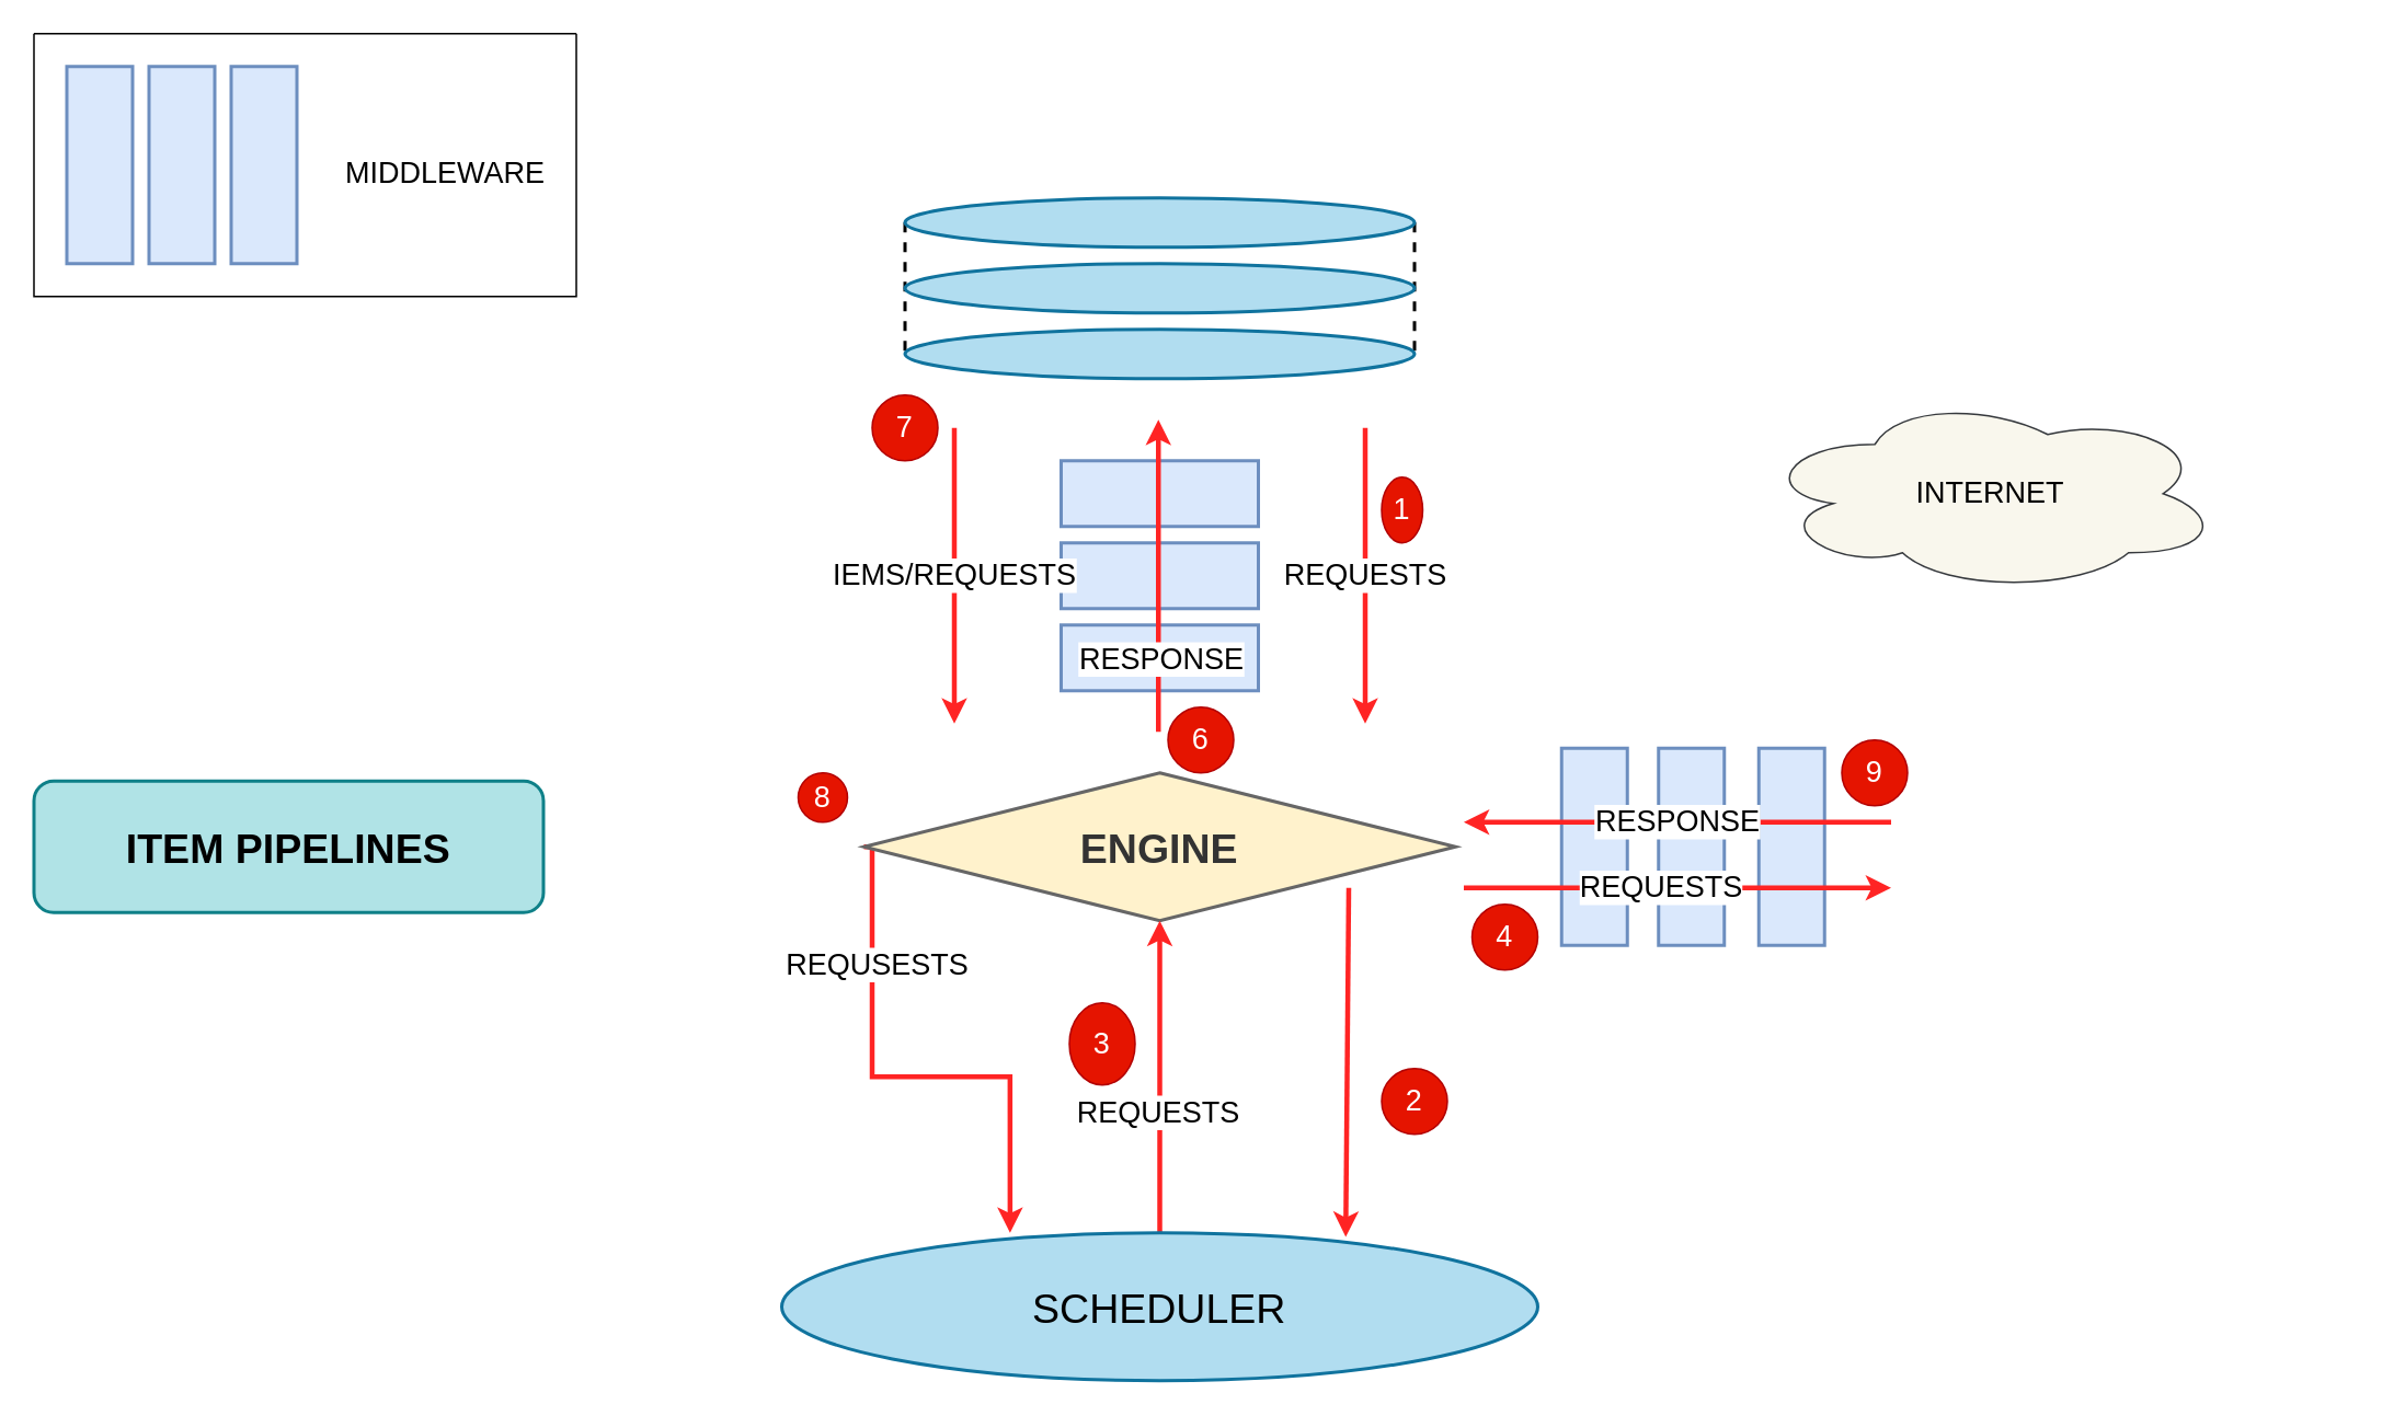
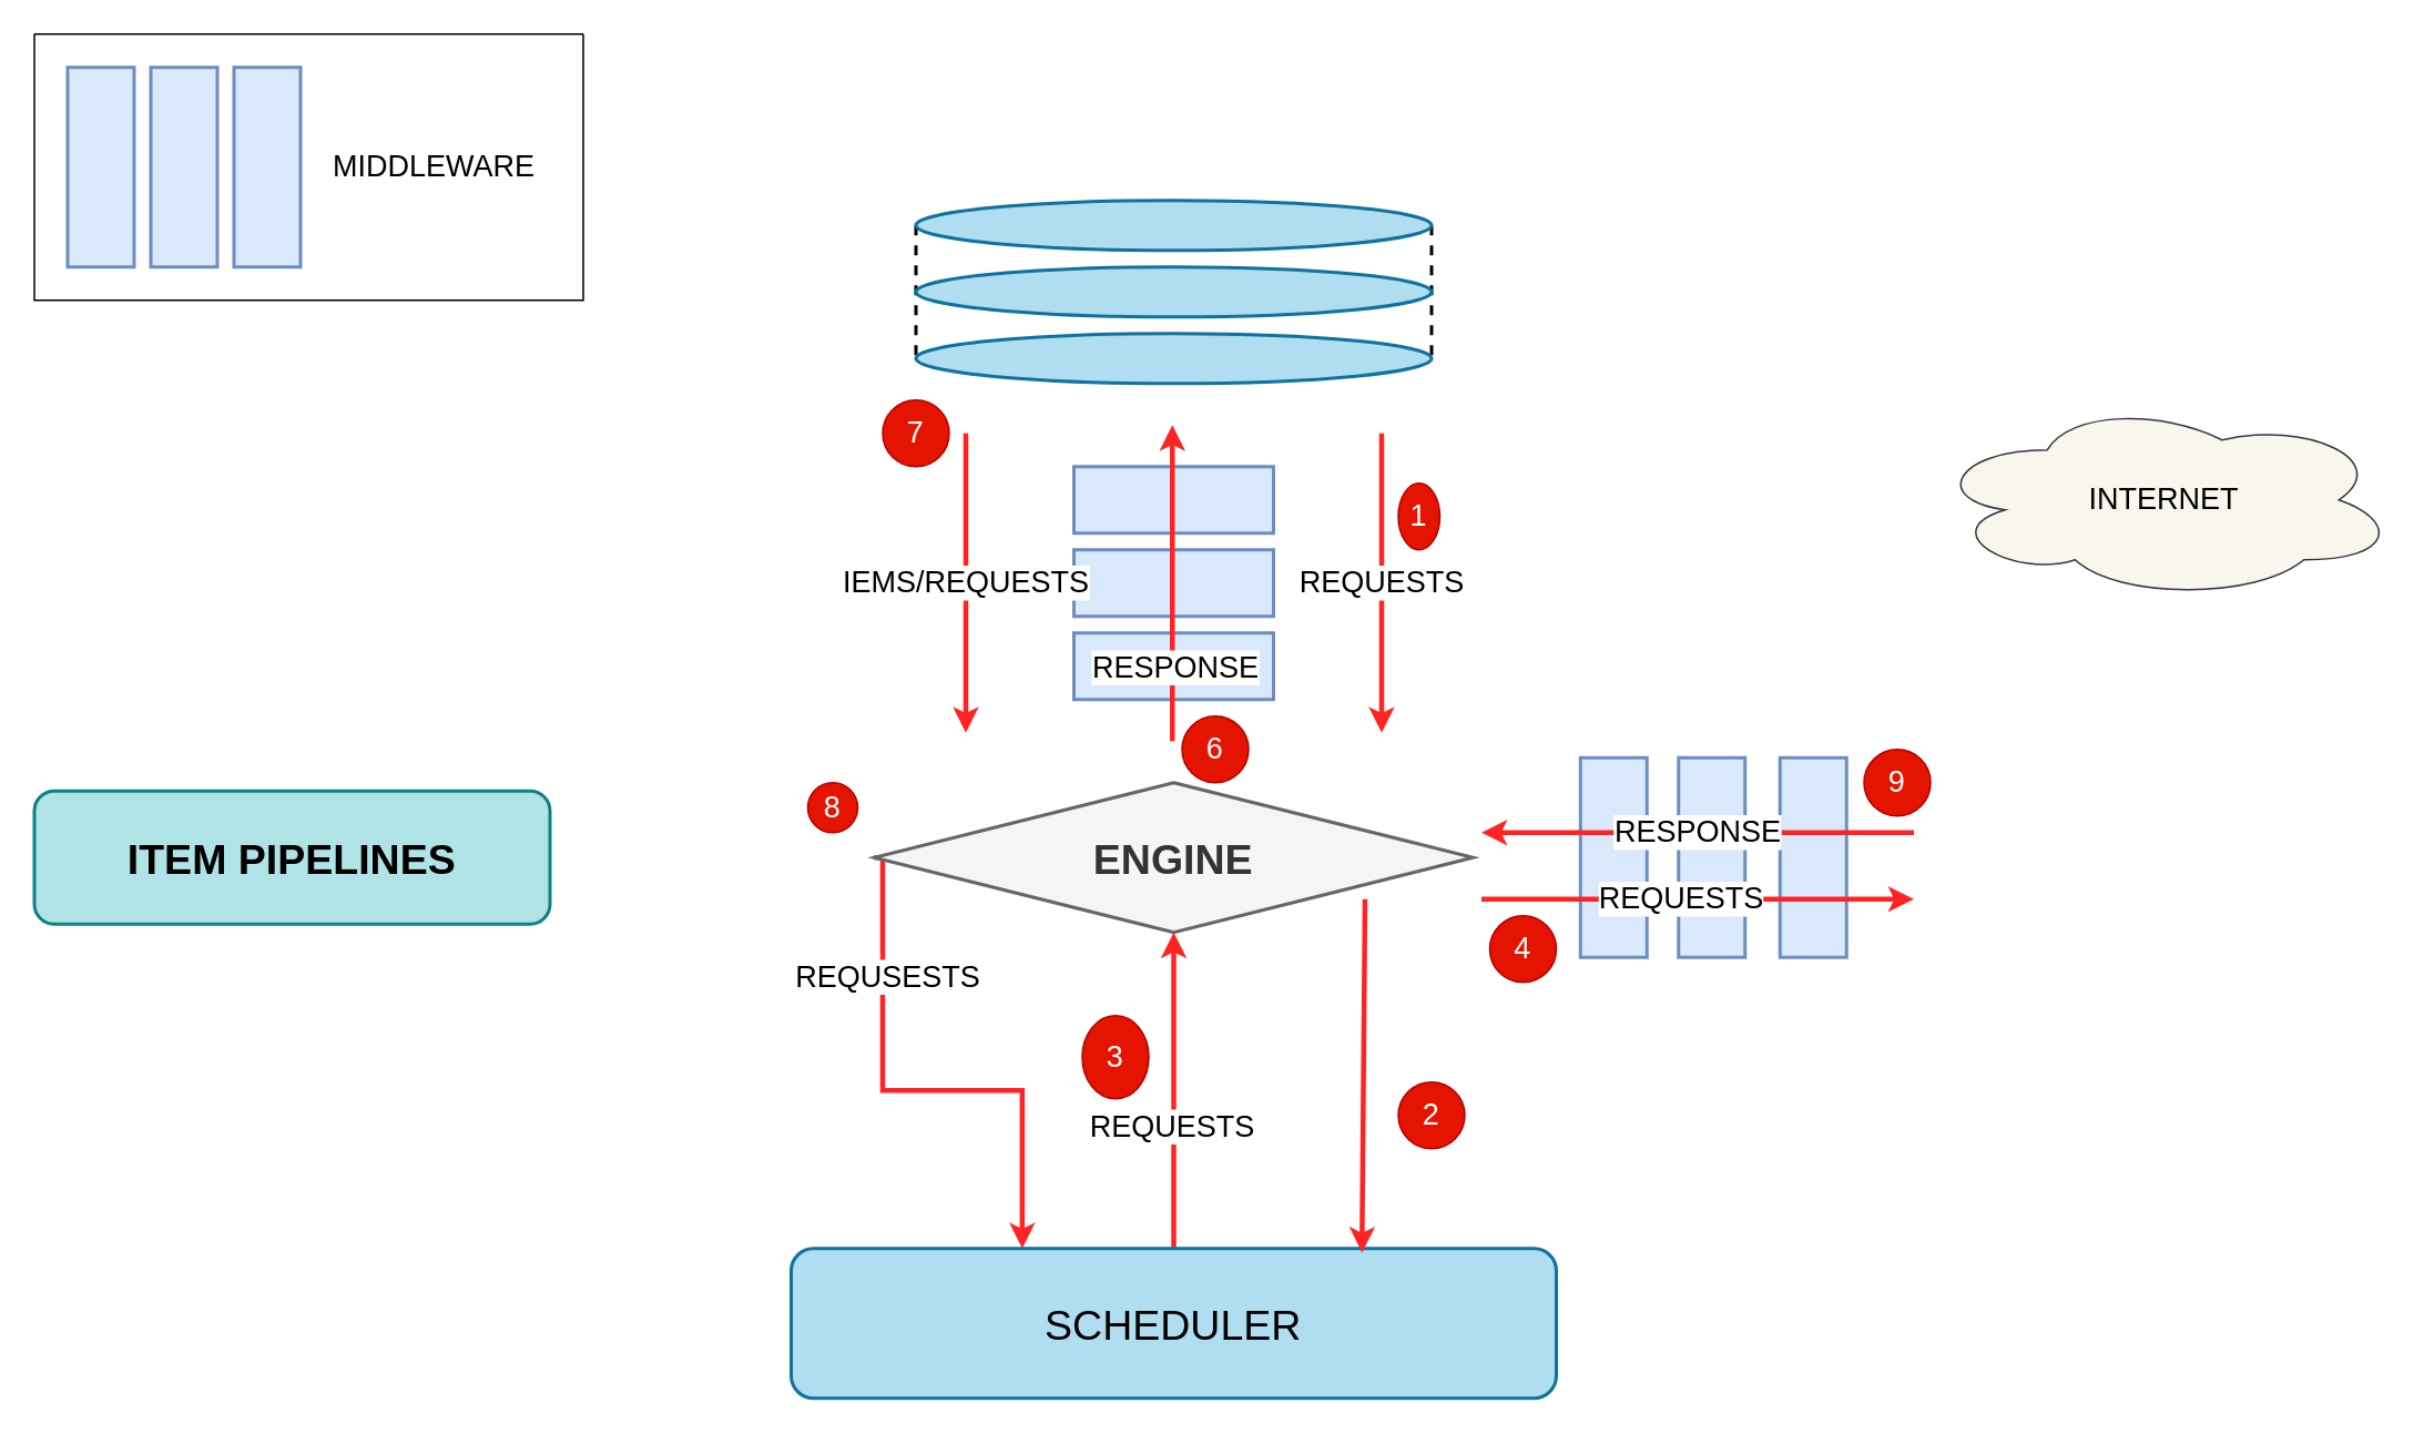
  <mxCell id="0" />
  <mxCell id="1" parent="0" />
  <mxCell id="2" value="&lt;font style=&quot;font-size: 25px;&quot;&gt;&lt;b&gt;ITEM PIPELINES&lt;/b&gt;&lt;/font&gt;" style="whiteSpace=wrap;html=1;strokeWidth=2;fillColor=#b0e3e6;strokeColor=#0e8088;rounded=1;" vertex="1" parent="1"><mxGeometry x="20" y="475" width="310" height="80" as="geometry" /></mxCell>
  <mxCell id="3" style="edgeStyle=orthogonalEdgeStyle;rounded=0;orthogonalLoop=1;jettySize=auto;html=1;exitX=0;exitY=0.5;exitDx=0;exitDy=0;entryX=0.302;entryY=0;entryDx=0;entryDy=0;entryPerimeter=0;strokeWidth=3;strokeColor=#FF2424;" edge="1" parent="1" source="5" target="19"><mxGeometry relative="1" as="geometry"><Array as="points"><mxPoint x="530" y="515" /><mxPoint x="530" y="655" /><mxPoint x="614" y="655" /></Array></mxGeometry></mxCell>
  <mxCell id="4" value="&lt;font style=&quot;font-size: 18px;&quot;&gt;REQUSESTS&lt;/font&gt;" style="edgeLabel;html=1;align=center;verticalAlign=middle;resizable=0;points=[];" vertex="1" connectable="0" parent="3"><mxGeometry x="-0.531" y="2" relative="1" as="geometry"><mxPoint as="offset" /></mxGeometry></mxCell>
- <mxCell id="5" value="&lt;font style=&quot;font-size: 25px;&quot;&gt;&lt;b&gt;ENGINE&lt;/b&gt;&lt;/font&gt;" style="rhombus;whiteSpace=wrap;html=1;strokeWidth=2;fillColor=#fff2cc;fontColor=#333333;strokeColor=#666666;" vertex="1" parent="1"><mxGeometry x="525" y="470" width="360" height="90" as="geometry" /></mxCell>
+ <mxCell id="5" value="&lt;font style=&quot;font-size: 25px;&quot;&gt;&lt;b&gt;ENGINE&lt;/b&gt;&lt;/font&gt;" style="rhombus;whiteSpace=wrap;html=1;strokeWidth=2;fillColor=#f5f5f5;fontColor=#333333;strokeColor=#666666;" vertex="1" parent="1"><mxGeometry x="525" y="470" width="360" height="90" as="geometry" /></mxCell>
  <mxCell id="6" style="edgeStyle=orthogonalEdgeStyle;rounded=0;orthogonalLoop=1;jettySize=auto;html=1;exitX=0;exitY=0.5;exitDx=0;exitDy=0;entryX=0;entryY=0.5;entryDx=0;entryDy=0;strokeWidth=2;dashed=1;endArrow=none;endFill=0;" edge="1" parent="1" source="8" target="10"><mxGeometry relative="1" as="geometry"><Array as="points"><mxPoint x="550" y="170" /><mxPoint x="550" y="170" /></Array></mxGeometry></mxCell>
  <mxCell id="7" style="edgeStyle=orthogonalEdgeStyle;rounded=0;orthogonalLoop=1;jettySize=auto;html=1;exitX=1;exitY=0.5;exitDx=0;exitDy=0;entryX=1;entryY=0.5;entryDx=0;entryDy=0;strokeWidth=2;endArrow=none;endFill=0;dashed=1;" edge="1" parent="1" source="8" target="10"><mxGeometry relative="1" as="geometry"><Array as="points"><mxPoint x="860" y="180" /><mxPoint x="860" y="180" /></Array></mxGeometry></mxCell>
  <mxCell id="8" value="" style="ellipse;whiteSpace=wrap;html=1;strokeWidth=2;fillColor=#b1ddf0;strokeColor=#10739e;" vertex="1" parent="1"><mxGeometry x="550" y="120" width="310" height="30" as="geometry" /></mxCell>
  <mxCell id="9" value="" style="ellipse;whiteSpace=wrap;html=1;strokeWidth=2;fillColor=#b1ddf0;strokeColor=#10739e;" vertex="1" parent="1"><mxGeometry x="550" y="160" width="310" height="30" as="geometry" /></mxCell>
  <mxCell id="10" value="" style="ellipse;whiteSpace=wrap;html=1;strokeWidth=2;fillColor=#b1ddf0;strokeColor=#10739e;" vertex="1" parent="1"><mxGeometry x="550" y="200" width="310" height="30" as="geometry" /></mxCell>
  <mxCell id="11" value="" style="rounded=0;whiteSpace=wrap;html=1;strokeWidth=2;fillColor=#dae8fc;strokeColor=#6c8ebf;" vertex="1" parent="1"><mxGeometry x="645" y="280" width="120" height="40" as="geometry" /></mxCell>
  <mxCell id="12" value="" style="rounded=0;whiteSpace=wrap;html=1;strokeWidth=2;fillColor=#dae8fc;strokeColor=#6c8ebf;" vertex="1" parent="1"><mxGeometry x="645" y="330" width="120" height="40" as="geometry" /></mxCell>
  <mxCell id="13" value="" style="rounded=0;whiteSpace=wrap;html=1;strokeWidth=2;fillColor=#dae8fc;strokeColor=#6c8ebf;" vertex="1" parent="1"><mxGeometry x="645" y="380" width="120" height="40" as="geometry" /></mxCell>
  <mxCell id="14" value="" style="rounded=0;whiteSpace=wrap;html=1;strokeWidth=2;direction=north;fillColor=#dae8fc;strokeColor=#6c8ebf;" vertex="1" parent="1"><mxGeometry x="949.5" y="455" width="40" height="120" as="geometry" /></mxCell>
  <mxCell id="15" value="" style="rounded=0;whiteSpace=wrap;html=1;strokeWidth=2;direction=north;fillColor=#dae8fc;strokeColor=#6c8ebf;" vertex="1" parent="1"><mxGeometry x="1008.5" y="455" width="40" height="120" as="geometry" /></mxCell>
  <mxCell id="16" value="" style="rounded=0;whiteSpace=wrap;html=1;strokeWidth=2;direction=north;fillColor=#dae8fc;strokeColor=#6c8ebf;" vertex="1" parent="1"><mxGeometry x="1069.5" y="455" width="40" height="120" as="geometry" /></mxCell>
  <mxCell id="17" style="edgeStyle=orthogonalEdgeStyle;rounded=0;orthogonalLoop=1;jettySize=auto;html=1;exitX=0.5;exitY=0;exitDx=0;exitDy=0;entryX=0.5;entryY=1;entryDx=0;entryDy=0;strokeWidth=3;strokeColor=#FF2424;" edge="1" parent="1" source="19" target="5"><mxGeometry relative="1" as="geometry" /></mxCell>
  <mxCell id="18" value="&lt;font style=&quot;font-size: 18px;&quot;&gt;REQUESTS&lt;/font&gt;" style="edgeLabel;html=1;align=center;verticalAlign=middle;resizable=0;points=[];" vertex="1" connectable="0" parent="17"><mxGeometry x="-0.216" y="2" relative="1" as="geometry"><mxPoint as="offset" /></mxGeometry></mxCell>
- <mxCell id="19" value="&lt;font style=&quot;font-size: 25px;&quot;&gt;SCHEDULER&lt;/font&gt;" style="ellipse;whiteSpace=wrap;html=1;strokeWidth=2;fillColor=#b1ddf0;strokeColor=#10739e;" vertex="1" parent="1"><mxGeometry x="475" y="750" width="460" height="90" as="geometry" /></mxCell>
+ <mxCell id="19" value="&lt;font style=&quot;font-size: 25px;&quot;&gt;SCHEDULER&lt;/font&gt;" style="whiteSpace=wrap;html=1;strokeWidth=2;fillColor=#b1ddf0;strokeColor=#10739e;rounded=1;" vertex="1" parent="1"><mxGeometry x="475" y="750" width="460" height="90" as="geometry" /></mxCell>
  <mxCell id="20" value="&lt;font style=&quot;font-size: 18px;&quot;&gt;REQUESTS&lt;/font&gt;" style="endArrow=classic;html=1;rounded=0;strokeWidth=3;strokeColor=#FF2424;" edge="1" parent="1"><mxGeometry width="50" height="50" relative="1" as="geometry"><mxPoint x="830" y="260" as="sourcePoint" /><mxPoint x="830" y="440" as="targetPoint" /></mxGeometry></mxCell>
  <mxCell id="21" value="&lt;font style=&quot;font-size: 18px;&quot;&gt;IEMS/REQUESTS&lt;/font&gt;" style="endArrow=classic;html=1;rounded=0;strokeWidth=3;strokeColor=#FF2424;" edge="1" parent="1"><mxGeometry width="50" height="50" relative="1" as="geometry"><mxPoint x="580" y="260" as="sourcePoint" /><mxPoint x="580" y="440" as="targetPoint" /></mxGeometry></mxCell>
  <mxCell id="22" value="" style="endArrow=classic;html=1;rounded=0;strokeWidth=3;strokeColor=#FF2424;entryX=0.746;entryY=0.028;entryDx=0;entryDy=0;entryPerimeter=0;" edge="1" parent="1" target="19"><mxGeometry width="50" height="50" relative="1" as="geometry"><mxPoint x="820" y="540" as="sourcePoint" /><mxPoint x="820" y="720" as="targetPoint" /></mxGeometry></mxCell>
  <mxCell id="23" value="&lt;font style=&quot;font-size: 18px;&quot;&gt;REQUESTS&lt;/font&gt;" style="endArrow=classic;html=1;rounded=0;strokeWidth=3;strokeColor=#FF2424;" edge="1" parent="1"><mxGeometry x="-0.077" width="50" height="50" relative="1" as="geometry"><mxPoint x="890" y="540" as="sourcePoint" /><mxPoint x="1150" y="540" as="targetPoint" /><mxPoint as="offset" /></mxGeometry></mxCell>
  <mxCell id="24" value="&lt;font style=&quot;font-size: 18px;&quot;&gt;RESPONSE&lt;/font&gt;" style="endArrow=classic;html=1;rounded=0;strokeWidth=3;strokeColor=#FF2424;" edge="1" parent="1"><mxGeometry width="50" height="50" relative="1" as="geometry"><mxPoint x="1150" y="500" as="sourcePoint" /><mxPoint x="890" y="500" as="targetPoint" /></mxGeometry></mxCell>
  <mxCell id="25" value="" style="swimlane;startSize=0;" vertex="1" parent="1"><mxGeometry x="20" y="20" width="330" height="160" as="geometry" /></mxCell>
  <mxCell id="26" value="" style="rounded=0;whiteSpace=wrap;html=1;strokeWidth=2;direction=north;fillColor=#dae8fc;strokeColor=#6c8ebf;" vertex="1" parent="25"><mxGeometry x="70" y="20" width="40" height="120" as="geometry" /></mxCell>
  <mxCell id="27" value="" style="rounded=0;whiteSpace=wrap;html=1;strokeWidth=2;direction=north;fillColor=#dae8fc;strokeColor=#6c8ebf;" vertex="1" parent="25"><mxGeometry x="120" y="20" width="40" height="120" as="geometry" /></mxCell>
- <mxCell id="28" value="&lt;font style=&quot;font-size: 18px;&quot;&gt;MIDDLEWARE&lt;/font&gt;" style="text;html=1;align=center;verticalAlign=middle;resizable=0;points=[];autosize=1;strokeColor=none;fillColor=none;" vertex="1" parent="25"><mxGeometry x="180" y="65" width="140" height="40" as="geometry" /></mxCell>
+ <mxCell id="28" value="&lt;font style=&quot;font-size: 18px;&quot;&gt;MIDDLEWARE&lt;/font&gt;" style="text;html=1;align=center;verticalAlign=middle;resizable=0;points=[];autosize=1;strokeColor=none;fillColor=none;" vertex="1" parent="25"><mxGeometry x="170" y="60" width="140" height="40" as="geometry" /></mxCell>
  <mxCell id="29" value="" style="rounded=0;whiteSpace=wrap;html=1;strokeWidth=2;direction=north;fillColor=#dae8fc;strokeColor=#6c8ebf;" vertex="1" parent="25"><mxGeometry x="20" y="20" width="40" height="120" as="geometry" /></mxCell>
  <mxCell id="30" style="edgeStyle=orthogonalEdgeStyle;rounded=0;orthogonalLoop=1;jettySize=auto;html=1;exitX=0.5;exitY=0;exitDx=0;exitDy=0;entryX=0.5;entryY=1;entryDx=0;entryDy=0;strokeWidth=3;strokeColor=#FF2424;" edge="1" parent="1"><mxGeometry relative="1" as="geometry"><mxPoint x="704.17" y="445" as="sourcePoint" /><mxPoint x="704.17" y="255" as="targetPoint" /></mxGeometry></mxCell>
  <mxCell id="31" value="&lt;font style=&quot;font-size: 18px;&quot;&gt;RESPONSE&lt;/font&gt;" style="edgeLabel;html=1;align=center;verticalAlign=middle;resizable=0;points=[];" vertex="1" connectable="0" parent="30"><mxGeometry x="0.5" y="4" relative="1" as="geometry"><mxPoint x="5" y="98" as="offset" /></mxGeometry></mxCell>
  <mxCell id="32" value="&lt;font style=&quot;font-size: 18px;&quot;&gt;1&lt;/font&gt;" style="ellipse;whiteSpace=wrap;html=1;aspect=fixed;fillColor=#e51400;strokeColor=#B20000;fontColor=#ffffff;" vertex="1" parent="1"><mxGeometry x="840" y="290" width="25" height="40" as="geometry" /></mxCell>
  <mxCell id="33" value="&lt;font style=&quot;font-size: 18px;&quot;&gt;2&lt;/font&gt;" style="ellipse;whiteSpace=wrap;html=1;aspect=fixed;fillColor=#e51400;strokeColor=#B20000;fontColor=#ffffff;" vertex="1" parent="1"><mxGeometry x="840" y="650" width="40" height="40" as="geometry" /></mxCell>
  <mxCell id="34" value="&lt;font style=&quot;font-size: 18px;&quot;&gt;3&lt;/font&gt;" style="ellipse;whiteSpace=wrap;html=1;aspect=fixed;fillColor=#e51400;strokeColor=#B20000;fontColor=#ffffff;" vertex="1" parent="1"><mxGeometry x="650" y="610" width="40" height="50" as="geometry" /></mxCell>
  <mxCell id="35" value="&lt;font style=&quot;font-size: 18px;&quot;&gt;4&lt;/font&gt;" style="ellipse;whiteSpace=wrap;html=1;aspect=fixed;fillColor=#e51400;strokeColor=#B20000;fontColor=#ffffff;" vertex="1" parent="1"><mxGeometry x="895" y="550" width="40" height="40" as="geometry" /></mxCell>
  <mxCell id="36" value="&lt;font style=&quot;font-size: 18px;&quot;&gt;9&lt;/font&gt;" style="ellipse;whiteSpace=wrap;html=1;aspect=fixed;fillColor=#e51400;strokeColor=#B20000;fontColor=#ffffff;" vertex="1" parent="1"><mxGeometry x="1120" y="450" width="40" height="40" as="geometry" /></mxCell>
  <mxCell id="37" value="&lt;font style=&quot;font-size: 18px;&quot;&gt;6&lt;/font&gt;" style="ellipse;whiteSpace=wrap;html=1;aspect=fixed;fillColor=#e51400;strokeColor=#B20000;fontColor=#ffffff;" vertex="1" parent="1"><mxGeometry x="710" y="430" width="40" height="40" as="geometry" /></mxCell>
  <mxCell id="38" value="&lt;font style=&quot;font-size: 18px;&quot;&gt;7&lt;/font&gt;" style="ellipse;whiteSpace=wrap;html=1;aspect=fixed;fillColor=#e51400;strokeColor=#B20000;fontColor=#ffffff;" vertex="1" parent="1"><mxGeometry x="530" y="240" width="40" height="40" as="geometry" /></mxCell>
  <mxCell id="39" value="&lt;font style=&quot;font-size: 18px;&quot;&gt;8&lt;/font&gt;" style="ellipse;whiteSpace=wrap;html=1;aspect=fixed;fillColor=#e51400;strokeColor=#B20000;fontColor=#ffffff;" vertex="1" parent="1"><mxGeometry x="485" y="470" width="30" height="30" as="geometry" /></mxCell>
- <mxCell id="40" value="&lt;font style=&quot;font-size: 18px;&quot;&gt;INTERNET&lt;/font&gt;" style="ellipse;shape=cloud;whiteSpace=wrap;html=1;fillColor=#f9f7ed;strokeColor=#36393d;" vertex="1" parent="1"><mxGeometry x="1070" y="240" width="280.5" height="120" as="geometry" /></mxCell>
+ <mxCell id="40" value="&lt;font style=&quot;font-size: 18px;&quot;&gt;INTERNET&lt;/font&gt;" style="ellipse;shape=cloud;whiteSpace=wrap;html=1;fillColor=#f9f7ed;strokeColor=#36393d;" vertex="1" parent="1"><mxGeometry x="1160" y="240" width="280.5" height="120" as="geometry" /></mxCell>
